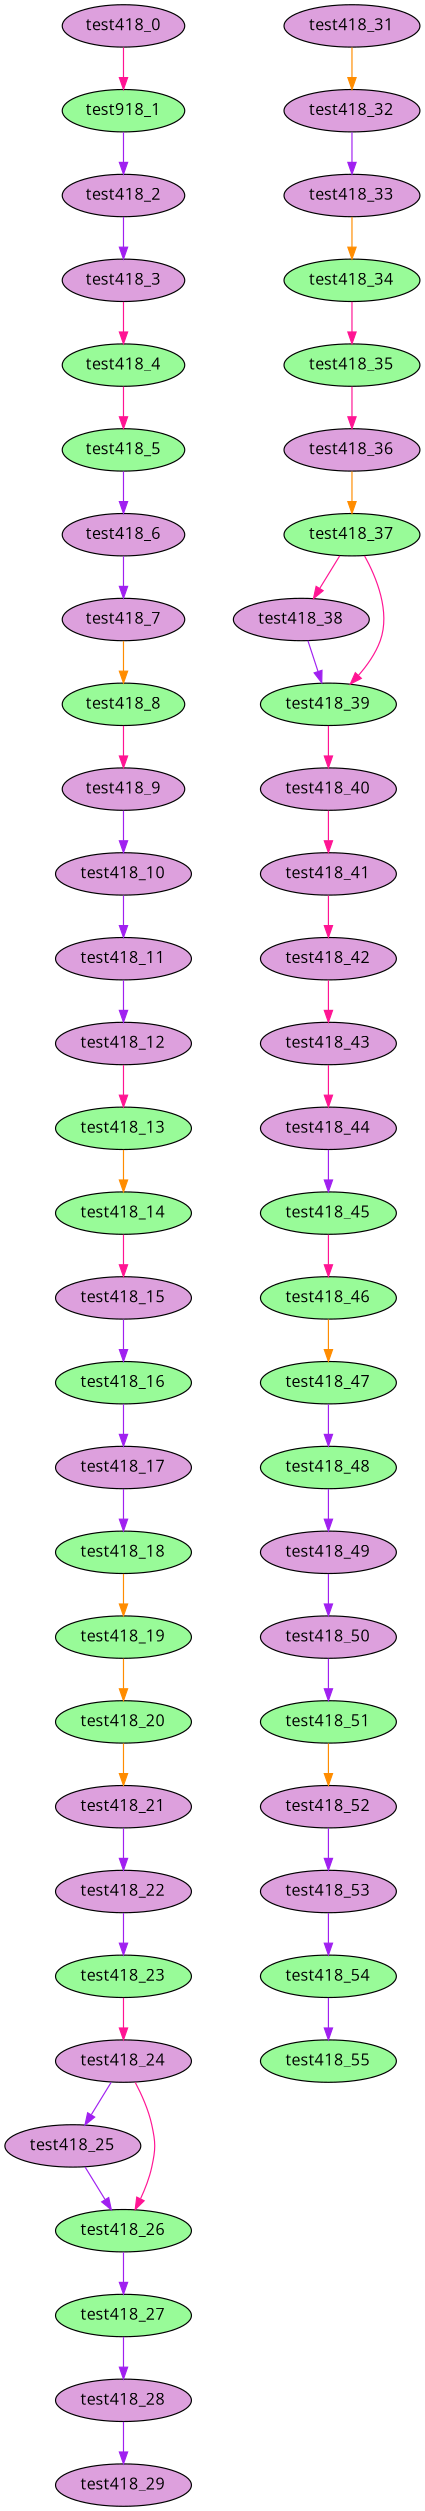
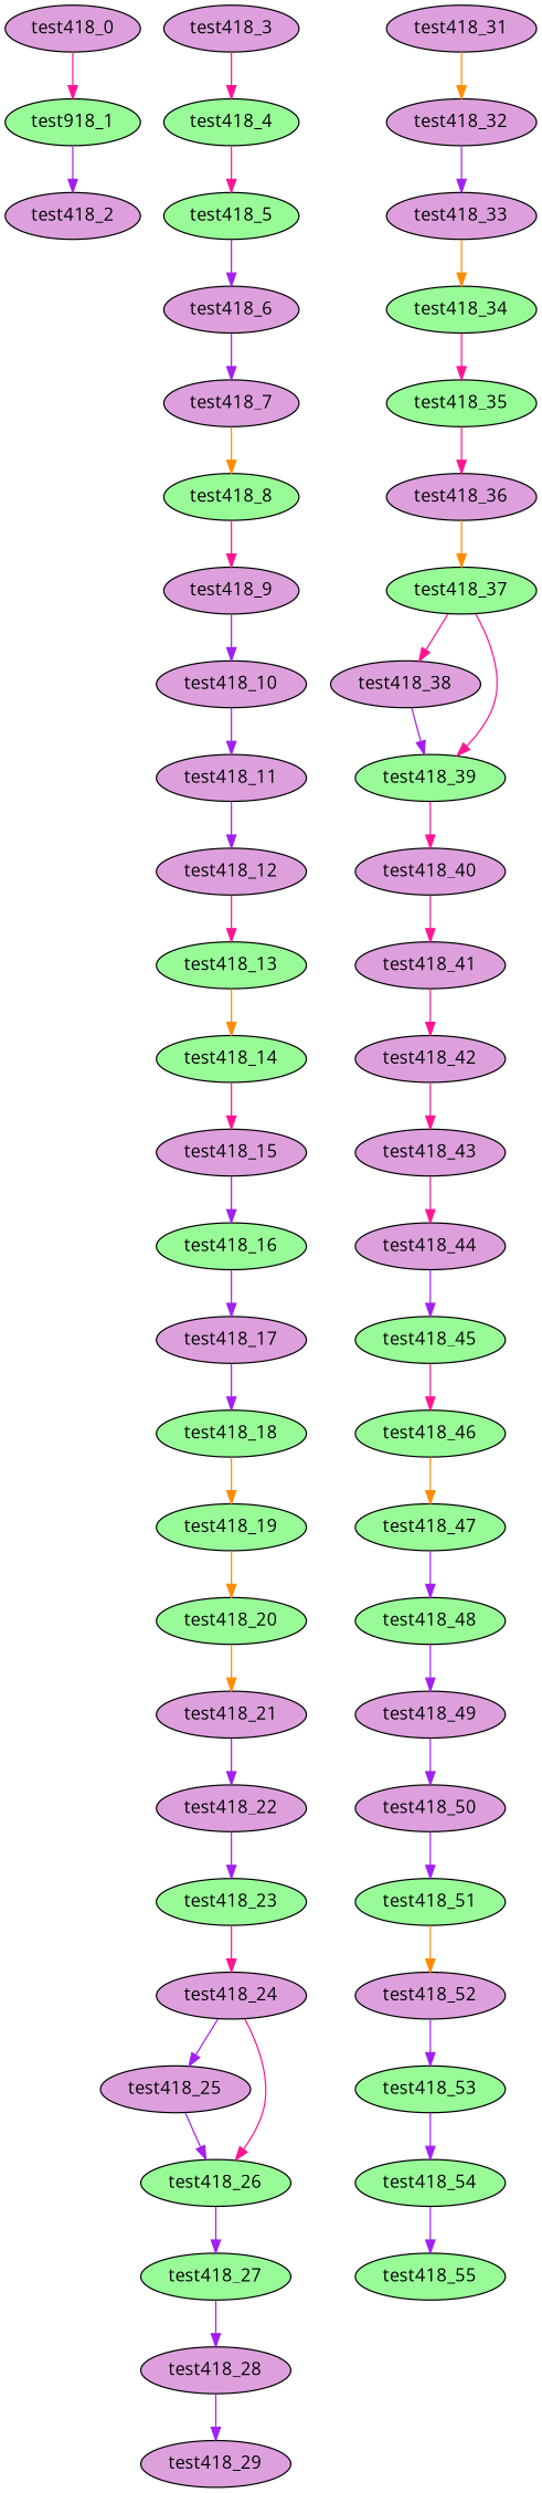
  digraph {
    fontname="Open Sans"
    node [fillcolor=plum fontname="Open Sans" style=filled]
    edge [color=purple fontname="Open Sans"]
    n1 [fillcolor=palegreen label=test918_1]
    test418_0
    test418_2
    test418_3
    test418_4 [fillcolor=palegreen]
    test418_5 [fillcolor=palegreen]
    test418_6
    test418_7
    test418_8 [fillcolor=palegreen]
    test418_9
    test418_10
    test418_11
    test418_12
    test418_13 [fillcolor=palegreen]
    test418_14 [fillcolor=palegreen]
    test418_15
    test418_16 [fillcolor=palegreen]
    test418_17
    test418_18 [fillcolor=palegreen]
    test418_19 [fillcolor=palegreen]
    test418_20 [fillcolor=palegreen]
    test418_21
    test418_22
    test418_23 [fillcolor=palegreen]
    test418_24
    test418_25
    test418_26 [fillcolor=palegreen]
    test418_27 [fillcolor=palegreen]
    test418_28
    test418_29
    test418_31
    test418_32
    test418_33
    test418_34 [fillcolor=palegreen]
    test418_35 [fillcolor=palegreen]
    test418_36
    test418_37 [fillcolor=palegreen]
    test418_38
    test418_39 [fillcolor=palegreen]
    test418_40
    test418_41
    test418_42
    test418_43
    test418_44
    test418_45 [fillcolor=palegreen]
    test418_46 [fillcolor=palegreen]
    test418_47 [fillcolor=palegreen]
    test418_48 [fillcolor=palegreen]
    test418_49
    test418_50
    test418_51 [fillcolor=palegreen]
    test418_52
-   test418_53
+   test418_53 [fillcolor=palegreen]
    test418_54 [fillcolor=palegreen]
    test418_55 [fillcolor=palegreen]
    n1 -> test418_2
    test418_0 -> n1 [color=deeppink]
-   test418_2 -> test418_3
    test418_3 -> test418_4 [color=deeppink]
    test418_4 -> test418_5 [color=deeppink]
    test418_5 -> test418_6
    test418_6 -> test418_7
    test418_7 -> test418_8 [color=darkorange]
    test418_8 -> test418_9 [color=deeppink]
    test418_9 -> test418_10
    test418_10 -> test418_11
    test418_11 -> test418_12
    test418_12 -> test418_13 [color=deeppink]
    test418_13 -> test418_14 [color=darkorange]
    test418_14 -> test418_15 [color=deeppink]
    test418_15 -> test418_16
    test418_16 -> test418_17
    test418_17 -> test418_18
    test418_18 -> test418_19 [color=darkorange]
    test418_19 -> test418_20 [color=darkorange]
    test418_20 -> test418_21 [color=darkorange]
    test418_21 -> test418_22
    test418_22 -> test418_23
    test418_23 -> test418_24 [color=deeppink]
    test418_24 -> test418_25
    test418_24 -> test418_26 [color=deeppink]
    test418_25 -> test418_26
    test418_26 -> test418_27
    test418_27 -> test418_28
    test418_28 -> test418_29
    test418_31 -> test418_32 [color=darkorange]
    test418_32 -> test418_33
    test418_33 -> test418_34 [color=darkorange]
    test418_34 -> test418_35 [color=deeppink]
    test418_35 -> test418_36 [color=deeppink]
    test418_36 -> test418_37 [color=darkorange]
    test418_37 -> test418_38 [color=deeppink]
    test418_37 -> test418_39 [color=deeppink]
    test418_38 -> test418_39
    test418_39 -> test418_40 [color=deeppink]
    test418_40 -> test418_41 [color=deeppink]
    test418_41 -> test418_42 [color=deeppink]
    test418_42 -> test418_43 [color=deeppink]
    test418_43 -> test418_44 [color=deeppink]
    test418_44 -> test418_45
    test418_45 -> test418_46 [color=deeppink]
    test418_46 -> test418_47 [color=darkorange]
    test418_47 -> test418_48
    test418_48 -> test418_49
    test418_49 -> test418_50
    test418_50 -> test418_51
    test418_51 -> test418_52 [color=darkorange]
    test418_52 -> test418_53
    test418_53 -> test418_54
    test418_54 -> test418_55
  }
